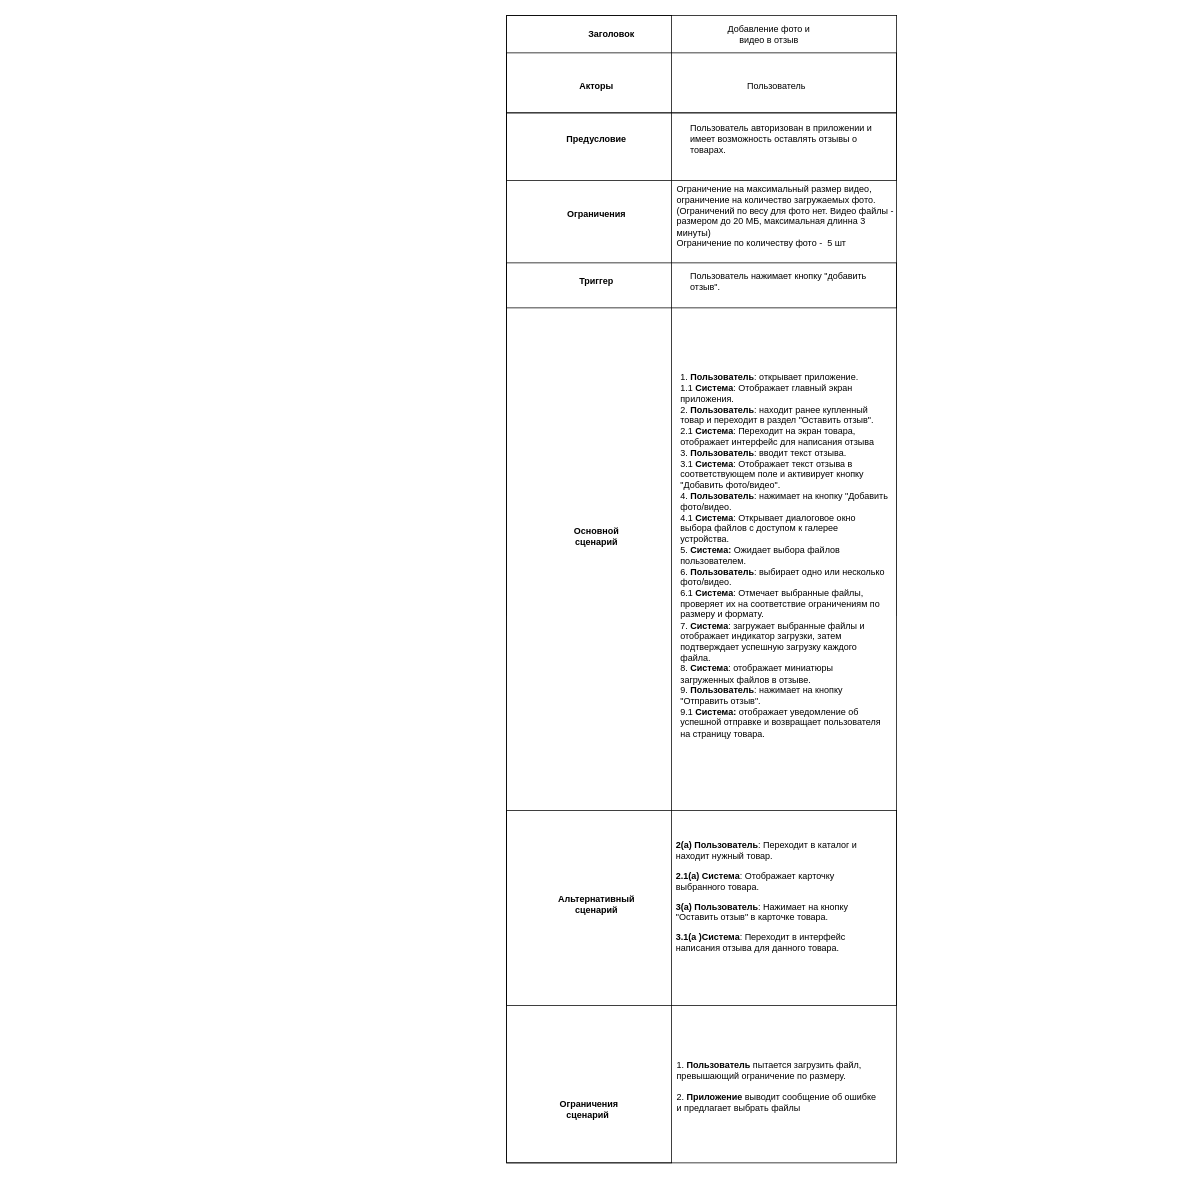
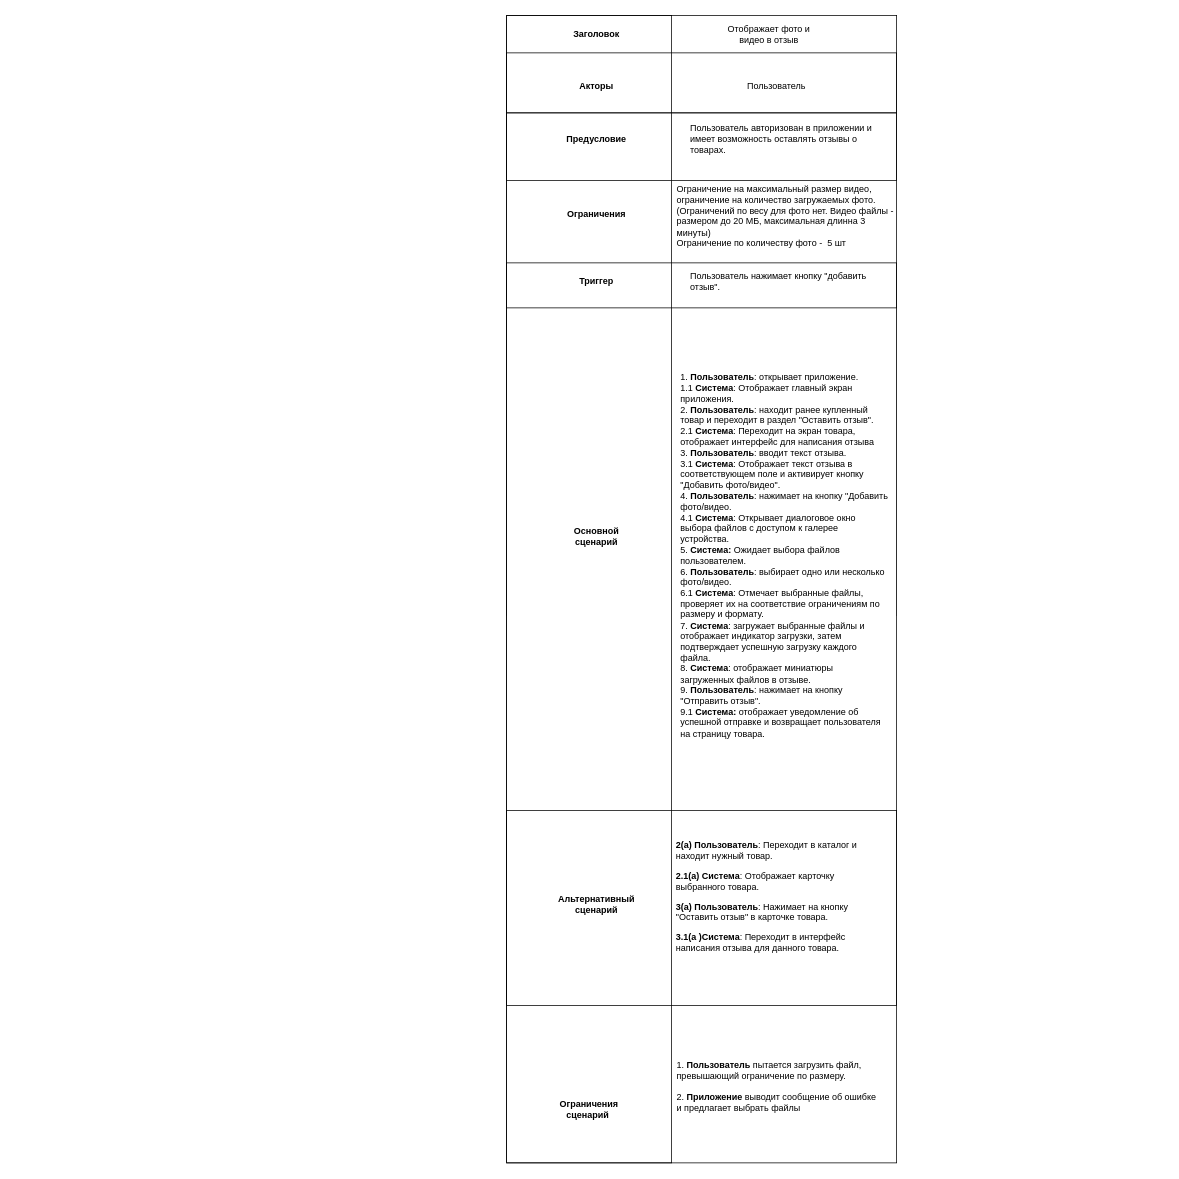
  <mxCell id="0" />
  <mxCell id="1" parent="0" />
  <mxCell id="2" value="" style="rounded=0;whiteSpace=wrap;html=1;fillColor=none;movable=1;resizable=1;rotatable=1;deletable=1;editable=1;locked=0;connectable=1;" parent="1" vertex="1"><mxGeometry x="675" y="410" width="520" height="410" as="geometry" /></mxCell>
  <mxCell id="3" value="" style="rounded=0;whiteSpace=wrap;html=1;movable=1;resizable=1;rotatable=1;deletable=1;editable=1;locked=0;connectable=1;" parent="1" vertex="1"><mxGeometry x="675" y="20" width="520" height="1530" as="geometry" /></mxCell>
- <mxCell id="4" value="Заголовок" style="text;html=1;align=center;verticalAlign=middle;whiteSpace=wrap;rounded=0;strokeWidth=1;fontStyle=1" parent="1" vertex="1"><mxGeometry x="785" y="30" width="60" height="30" as="geometry" /></mxCell>
- <mxCell id="5" value="Добавление фото и видео в отзыв" style="text;html=1;align=center;verticalAlign=middle;whiteSpace=wrap;rounded=0;" parent="1" vertex="1"><mxGeometry x="955" y="30" width="140" height="30" as="geometry" /></mxCell>
+ <mxCell id="4" value="Заголовок" style="text;html=1;align=center;verticalAlign=middle;whiteSpace=wrap;rounded=0;strokeWidth=1;fontStyle=1" parent="1" vertex="1"><mxGeometry x="765" y="30" width="60" height="30" as="geometry" /></mxCell>
+ <mxCell id="5" value="Отображает фото и видео в отзыв" style="text;html=1;align=center;verticalAlign=middle;whiteSpace=wrap;rounded=0;" parent="1" vertex="1"><mxGeometry x="955" y="30" width="140" height="30" as="geometry" /></mxCell>
  <mxCell id="6" value="&lt;b&gt;Акторы&lt;/b&gt;" style="text;html=1;align=center;verticalAlign=middle;whiteSpace=wrap;rounded=0;" parent="1" vertex="1"><mxGeometry x="765" y="100" width="60" height="30" as="geometry" /></mxCell>
  <mxCell id="7" value="Пользователь" style="text;html=1;align=center;verticalAlign=middle;whiteSpace=wrap;rounded=0;" parent="1" vertex="1"><mxGeometry x="1005" y="100" width="60" height="30" as="geometry" /></mxCell>
  <mxCell id="8" value="&lt;b&gt;Предусловие&lt;/b&gt;" style="text;html=1;align=center;verticalAlign=middle;whiteSpace=wrap;rounded=0;" parent="1" vertex="1"><mxGeometry x="745" y="170" width="100" height="30" as="geometry" /></mxCell>
  <mxCell id="9" value="Пользователь авторизован в приложении и имеет возможность оставлять отзывы о товарах." style="text;html=1;align=left;verticalAlign=middle;whiteSpace=wrap;rounded=0;" parent="1" vertex="1"><mxGeometry x="917.5" y="170" width="270" height="30" as="geometry" /></mxCell>
  <mxCell id="10" value="&lt;b&gt;Ограничения&lt;/b&gt;" style="text;html=1;align=center;verticalAlign=middle;whiteSpace=wrap;rounded=0;" parent="1" vertex="1"><mxGeometry x="765" y="270" width="60" height="30" as="geometry" /></mxCell>
  <mxCell id="11" value="Ограничение на максимальный размер видео, ограничение на количество загружаемых фото.&lt;br&gt;&lt;div&gt;(Ограничений по весу для фото нет. Видео файлы - размером до 20 МБ, максимальная длинна 3 минуты)&lt;/div&gt;&lt;div&gt;Ограничение по количеству фото -&amp;nbsp; 5 шт&lt;/div&gt;&lt;div&gt;&lt;br&gt;&lt;/div&gt;" style="text;html=1;align=left;verticalAlign=middle;whiteSpace=wrap;rounded=0;" parent="1" vertex="1"><mxGeometry x="900" y="240" width="300" height="110" as="geometry" /></mxCell>
  <mxCell id="12" value="&lt;b&gt;Триггер&lt;/b&gt;" style="text;html=1;align=center;verticalAlign=middle;whiteSpace=wrap;rounded=0;" parent="1" vertex="1"><mxGeometry x="765" y="360" width="60" height="30" as="geometry" /></mxCell>
  <mxCell id="13" value="Пользователь нажимает кнопку &quot;добавить отзыв&quot;." style="text;html=1;align=left;verticalAlign=middle;whiteSpace=wrap;rounded=0;fontStyle=0" parent="1" vertex="1"><mxGeometry x="917.5" y="360" width="265" height="30" as="geometry" /></mxCell>
  <mxCell id="14" value="&lt;b&gt;Основной сценарий&lt;/b&gt;" style="text;html=1;align=center;verticalAlign=middle;whiteSpace=wrap;rounded=0;" parent="1" vertex="1"><mxGeometry x="750" y="700" width="90" height="30" as="geometry" /></mxCell>
  <mxCell id="15" value="&lt;div&gt;1. &lt;b&gt;Пользователь&lt;/b&gt;: открывает приложение.&lt;/div&gt;&lt;div&gt;1.1 &lt;b&gt;Система&lt;/b&gt;: Отображает главный экран&lt;/div&gt;&lt;div&gt;приложения.&lt;/div&gt;&lt;div&gt;2. &lt;b&gt;Пользователь&lt;/b&gt;: находит ранее купленный&lt;/div&gt;&lt;div&gt;товар и переходит в раздел &quot;Оставить отзыв&quot;.&lt;/div&gt;&lt;div&gt;2.1 &lt;b&gt;Система&lt;/b&gt;: Переходит на экран товара,&lt;/div&gt;&lt;div&gt;отображает интерфейс для написания отзыва&lt;/div&gt;&lt;div&gt;3. &lt;b&gt;Пользователь&lt;/b&gt;: вводит текст отзыва.&lt;/div&gt;&lt;div&gt;3.1 &lt;b&gt;Система&lt;/b&gt;: Отображает текст отзыва в&lt;/div&gt;&lt;div&gt;соответствующем поле и активирует кнопку&lt;/div&gt;&lt;div&gt;&quot;Добавить фото/видео&quot;.&lt;/div&gt;&lt;div&gt;4.&lt;b&gt; Пользователь&lt;/b&gt;: нажимает на кнопку &quot;Добавить&lt;/div&gt;&lt;div&gt;фото/видео.&lt;/div&gt;&lt;div&gt;4.1&lt;b&gt; Система&lt;/b&gt;: Открывает диалоговое окно&lt;/div&gt;&lt;div&gt;выбора файлов с доступом к галерее&lt;/div&gt;&lt;div&gt;устройства.&lt;/div&gt;&lt;div&gt;5. &lt;b&gt;Система:&lt;/b&gt; Ожидает выбора файлов&lt;/div&gt;&lt;div&gt;пользователем.&lt;/div&gt;&lt;div&gt;6. &lt;b&gt;Пользователь&lt;/b&gt;: выбирает одно или несколько&lt;/div&gt;&lt;div&gt;фото/видео.&lt;/div&gt;&lt;div&gt;6.1 &lt;b&gt;Система&lt;/b&gt;: Отмечает выбранные файлы,&lt;/div&gt;&lt;div&gt;проверяет их на соответствие ограничениям по&lt;/div&gt;&lt;div&gt;размеру и формату.&lt;/div&gt;&lt;div&gt;7. &lt;b&gt;Система&lt;/b&gt;: загружает выбранные файлы&lt;span style=&quot;background-color: initial;&quot;&gt;&amp;nbsp;и отображает индикатор загрузки, затем&lt;/span&gt;&lt;/div&gt;&lt;div&gt;подтверждает успешную загрузку каждого&lt;/div&gt;&lt;div&gt;файла.&lt;/div&gt;&lt;div&gt;8. &lt;b&gt;Система&lt;/b&gt;: отображает миниатюры&lt;/div&gt;&lt;div&gt;загруженных файлов в отзыве.&lt;/div&gt;&lt;div&gt;9. &lt;b&gt;Пользователь&lt;/b&gt;: нажимает на кнопку&lt;/div&gt;&lt;div&gt;&quot;Отправить отзыв&quot;.&lt;/div&gt;&lt;div&gt;9.1 &lt;b&gt;Система: &lt;/b&gt;отображает уведомление об&lt;/div&gt;&lt;div&gt;успешной отправке и возвращает пользователя&lt;/div&gt;&lt;div&gt;на страницу товара.&lt;br&gt;&lt;/div&gt;" style="text;html=1;align=left;verticalAlign=middle;whiteSpace=wrap;rounded=0;movable=1;resizable=1;rotatable=1;deletable=1;editable=1;locked=0;connectable=1;" parent="1" vertex="1"><mxGeometry x="905" y="410" width="280" height="660" as="geometry" /></mxCell>
  <mxCell id="16" value="&lt;b&gt;Альтернативный сценарий&lt;/b&gt;" style="text;html=1;align=center;verticalAlign=middle;whiteSpace=wrap;rounded=0;" parent="1" vertex="1"><mxGeometry x="765" y="1190" width="60" height="30" as="geometry" /></mxCell>
  <mxCell id="17" value="&lt;div&gt;1. &lt;b&gt;Пользователь &lt;/b&gt;пытается загрузить файл, превышающий ограничение по размеру.&lt;/div&gt;&lt;div&gt;&lt;br&gt;&lt;/div&gt;&lt;div&gt;2. &lt;b&gt;Приложение &lt;/b&gt;выводит сообщение об ошибке и предлагает выбрать файлы&lt;/div&gt;" style="text;html=1;align=left;verticalAlign=middle;whiteSpace=wrap;rounded=0;" parent="1" vertex="1"><mxGeometry x="900" y="1375" width="270" height="145" as="geometry" /></mxCell>
  <mxCell id="18" value="" style="rounded=0;whiteSpace=wrap;html=1;fillColor=none;" parent="1" vertex="1"><mxGeometry x="675" y="70" width="520" height="80" as="geometry" /></mxCell>
  <mxCell id="19" value="" style="rounded=0;whiteSpace=wrap;html=1;fillColor=none;" parent="1" vertex="1"><mxGeometry x="675" y="150" width="520" height="90" as="geometry" /></mxCell>
  <mxCell id="20" value="" style="rounded=0;whiteSpace=wrap;html=1;fillColor=none;" parent="1" vertex="1"><mxGeometry x="675" y="350" width="520" height="60" as="geometry" /></mxCell>
  <mxCell id="21" style="edgeStyle=none;rounded=0;orthogonalLoop=1;jettySize=auto;html=1;exitX=0.5;exitY=1;exitDx=0;exitDy=0;" parent="1" source="3" target="3" edge="1"><mxGeometry relative="1" as="geometry" /></mxCell>
  <mxCell id="22" value="&lt;p style=&quot;text-align: left;&quot;&gt;&lt;strong&gt;2(а) Пользователь&lt;/strong&gt;: Переходит в каталог и находит нужный товар.&lt;/p&gt;&lt;p style=&quot;text-align: left;&quot;&gt;&lt;strong style=&quot;background-color: initial;&quot;&gt;2.1(а) Система&lt;/strong&gt;&lt;span style=&quot;background-color: initial;&quot;&gt;: Отображает карточку выбранного товара.&lt;/span&gt;&lt;/p&gt;&lt;p style=&quot;text-align: left;&quot;&gt;&lt;strong&gt;3(а) Пользователь&lt;/strong&gt;: Нажимает на кнопку &quot;Оставить отзыв&quot; в карточке товара.&lt;/p&gt;&lt;p style=&quot;text-align: left;&quot;&gt;&lt;strong style=&quot;background-color: initial;&quot;&gt;3.1(а )Система&lt;/strong&gt;&lt;span style=&quot;background-color: initial;&quot;&gt;: Переходит в интерфейс написания отзыва для данного товара.&lt;/span&gt;&lt;/p&gt;" style="text;html=1;align=center;verticalAlign=middle;whiteSpace=wrap;rounded=0;" parent="1" vertex="1"><mxGeometry x="900" y="1060" width="260" height="270" as="geometry" /></mxCell>
  <mxCell id="23" value="&lt;b&gt;Ограничения сценарий&amp;nbsp;&lt;/b&gt;" style="text;html=1;align=center;verticalAlign=middle;whiteSpace=wrap;rounded=0;" parent="1" vertex="1"><mxGeometry x="740" y="1437.5" width="90" height="82.5" as="geometry" /></mxCell>
  <mxCell id="24" value="" style="rounded=0;whiteSpace=wrap;html=1;fillColor=none;" parent="1" vertex="1"><mxGeometry x="675" y="1080" width="520" height="260" as="geometry" /></mxCell>
  <mxCell id="25" value="" style="rounded=0;whiteSpace=wrap;html=1;fillColor=none;rotation=-90;" parent="1" vertex="1"><mxGeometry x="20" y="675" width="1530" height="220" as="geometry" /></mxCell>
